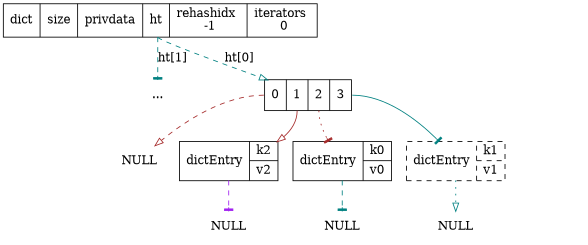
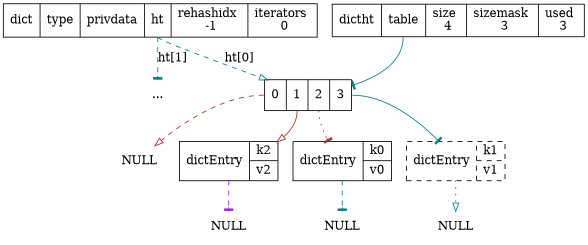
  digraph {
    rankdir=TB
    node [shape=record]
    edge [arrowhead=tee color=teal style=dashed]
-   n1 [label=" <head> dict | size | privdata | <ht> ht | rehashidx \n -1 | iterators \n 0 "]
+   n1 [label=" <head> dict | type | privdata | <ht> ht | rehashidx \n -1 | iterators \n 0 "]
    n2 [label="..." shape=plaintext]
    n3 [label="<0> 0 | <1> 1 | <2> 2 | <3> 3"]
+   n4 [label=" <head> dictht | <table> table | <size> size \n 4 | <sizemask> sizemask \n 3 | <used> used \n 3"]
    n5 [label="dictEntry | { k0 | v0 }"]
    n6 [label="dictEntry | { k1 | v1 }" style=dashed]
    n7 [label="dictEntry | { k2 | v2 }"]
    n8 [label=NULL shape=plaintext]
    n9 [label=NULL shape=plaintext]
    n10 [label=NULL shape=plaintext]
    n11 [label=NULL shape=plaintext]
    n1 -> n2 [label="ht[1]" tailport=ht]
    n1 -> n3 [arrowhead=onormal label="ht[0]" tailport=ht]
    n3 -> n5 [color=brown style=dotted tailport=2]
    n3 -> n6 [style=solid tailport=3]
    n3 -> n7 [arrowhead=onormal color=brown style=solid tailport=1]
    n3 -> n8 [arrowhead=onormal color=brown tailport=0]
+   n4 -> n3 [style=solid tailport=table]
    n5 -> n9
    n6 -> n10 [arrowhead=onormal style=dotted]
    n7 -> n11 [color=purple]
  }
